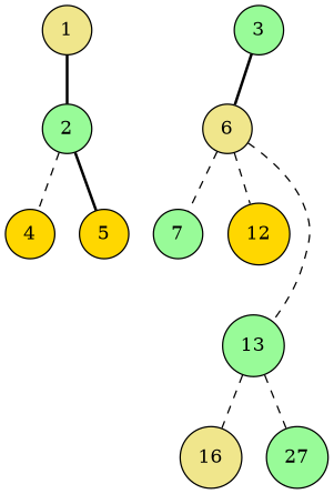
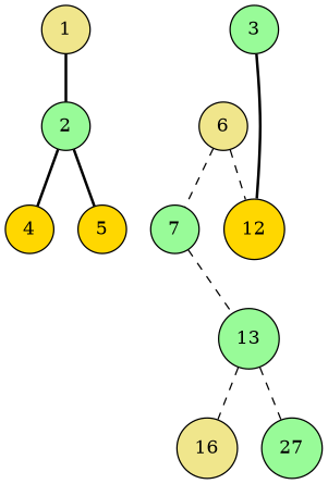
  graph {
    ordering=out
    node [fillcolor=palegreen shape=circle style=filled]
    edge [style=dashed]
    1 [fillcolor=khaki width=0.5]
    2 [width=0.5]
    4 [fillcolor=gold width=0.5]
    5 [fillcolor=gold width=0.5]
    3 [width=0.5]
    6 [fillcolor=khaki width=0.5]
    7 [width=0.5]
    12 [fillcolor=gold width=0.5]
    13 [width=0.5]
    n10 [fillcolor=khaki label=16 width=0.5]
    27 [width=0.5]
    1 -- 2 [style=bold]
-   2 -- 4
+   2 -- 4 [style=bold]
    2 -- 5 [style=bold]
-   3 -- 6 [style=bold]
+   3 -- 12 [style=bold]
    6 -- 7
    6 -- 12
-   6 -- 13
+   7 -- 13
    13 -- n10
    13 -- 27
  }
